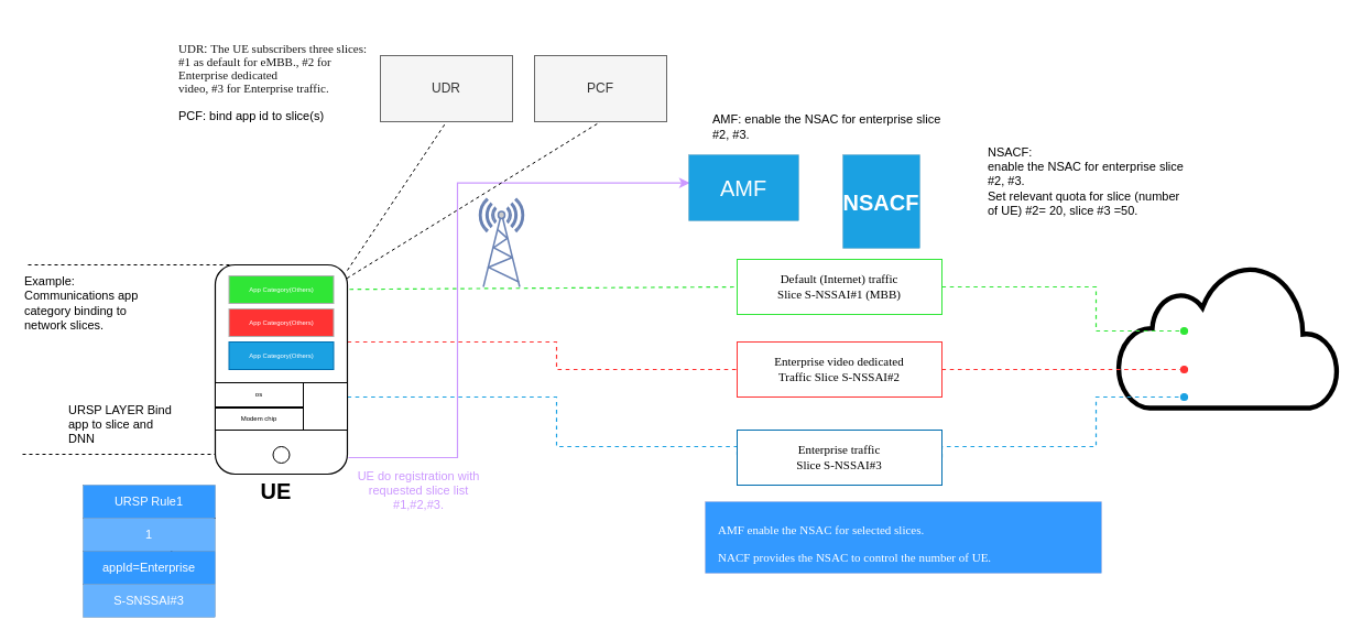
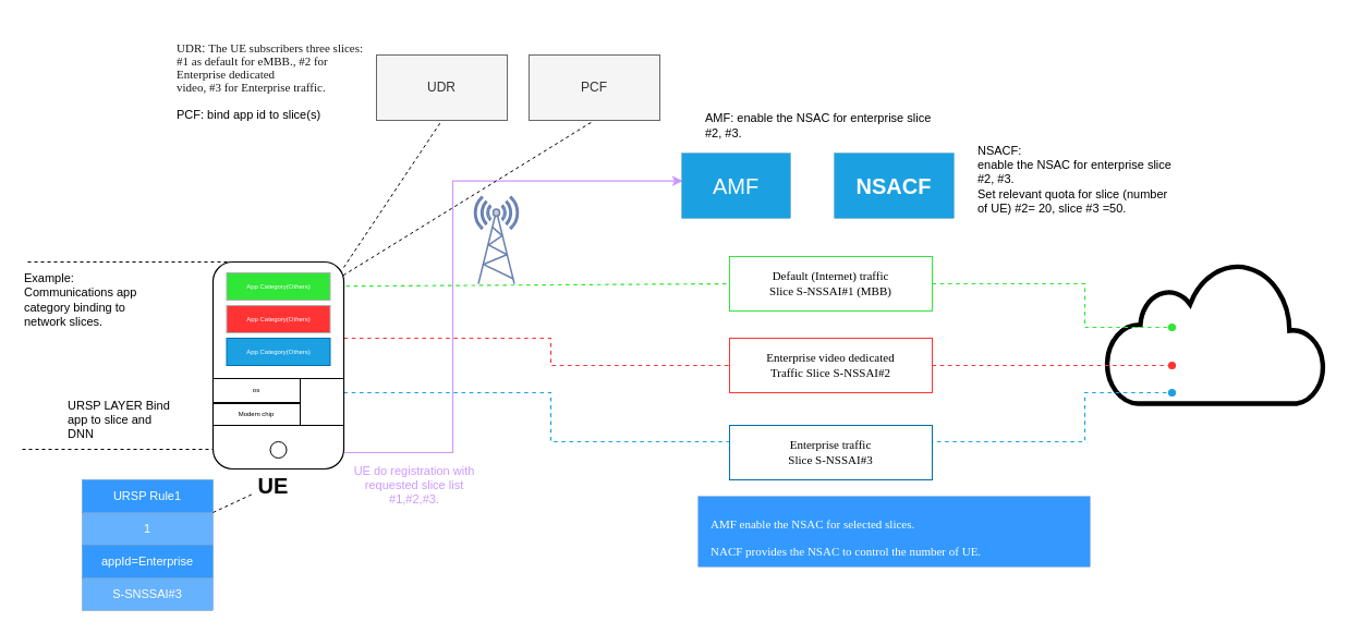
  <mxCell id="0" />
  <mxCell id="1" parent="0" />
  <mxCell id="2" value="" style="html=1;outlineConnect=0;fillColor=#FFFFFF;strokeColor=#000000;gradientColor=none;gradientDirection=north;strokeWidth=2;shape=mxgraph.networks.cloud;fontColor=#ffffff;fontSize=20;" parent="1" vertex="1"><mxGeometry x="1015" y="240" width="200" height="130" as="geometry" /></mxCell>
  <mxCell id="3" style="rounded=0;orthogonalLoop=1;jettySize=auto;html=1;entryX=0.5;entryY=1;entryDx=0;entryDy=0;dashed=1;fontColor=#FFFFFF;endArrow=none;endFill=0;" parent="1" source="8" target="13" edge="1"><mxGeometry relative="1" as="geometry" /></mxCell>
  <mxCell id="4" style="edgeStyle=none;rounded=0;orthogonalLoop=1;jettySize=auto;html=1;entryX=0;entryY=0.5;entryDx=0;entryDy=0;dashed=1;strokeColor=#30E636;strokeWidth=1.2;fontSize=20;fontColor=#000000;endArrow=none;endFill=0;exitX=1.016;exitY=0.117;exitDx=0;exitDy=0;exitPerimeter=0;" parent="1" source="8" target="22" edge="1"><mxGeometry relative="1" as="geometry" /></mxCell>
  <mxCell id="5" style="edgeStyle=orthogonalEdgeStyle;rounded=0;orthogonalLoop=1;jettySize=auto;html=1;entryX=0;entryY=0.5;entryDx=0;entryDy=0;dashed=1;strokeColor=#FF3333;strokeWidth=1.2;fontSize=20;fontColor=#000000;endArrow=none;endFill=0;" parent="1" source="8" target="24" edge="1"><mxGeometry relative="1" as="geometry"><Array as="points"><mxPoint x="505" y="310" /><mxPoint x="505" y="335" /></Array></mxGeometry></mxCell>
  <mxCell id="6" style="edgeStyle=orthogonalEdgeStyle;rounded=0;orthogonalLoop=1;jettySize=auto;html=1;entryX=0;entryY=0.5;entryDx=0;entryDy=0;dashed=1;strokeColor=#1BA1E2;strokeWidth=1.2;fontSize=20;fontColor=#000000;endArrow=none;endFill=0;" parent="1" source="8" target="27" edge="1"><mxGeometry relative="1" as="geometry"><Array as="points"><mxPoint x="505" y="360" /><mxPoint x="505" y="405" /></Array></mxGeometry></mxCell>
  <mxCell id="7" style="edgeStyle=orthogonalEdgeStyle;rounded=0;orthogonalLoop=1;jettySize=auto;html=1;entryX=0.009;entryY=0.427;entryDx=0;entryDy=0;entryPerimeter=0;strokeColor=#CC99FF;strokeWidth=1.2;fontSize=12;fontColor=#FFFFFF;endArrow=classic;endFill=1;exitX=1.008;exitY=0.921;exitDx=0;exitDy=0;exitPerimeter=0;" parent="1" source="8" target="36" edge="1"><mxGeometry relative="1" as="geometry"><Array as="points"><mxPoint x="415" y="415" /><mxPoint x="415" y="166" /></Array></mxGeometry></mxCell>
  <mxCell id="8" value="" style="rounded=1;whiteSpace=wrap;html=1;strokeWidth=1.2;" parent="1" vertex="1"><mxGeometry x="195" y="240" width="120" height="190" as="geometry" /></mxCell>
  <mxCell id="9" value="&lt;font color=&quot;#ffffff&quot; style=&quot;font-size: 6px;&quot;&gt;App Category(Others)&lt;/font&gt;" style="rounded=0;whiteSpace=wrap;html=1;strokeColor=#ADADAD;fillColor=#30E636;fontSize=6;" parent="1" vertex="1"><mxGeometry x="207.5" y="250" width="95" height="25" as="geometry" /></mxCell>
  <mxCell id="10" style="edgeStyle=none;rounded=0;orthogonalLoop=1;jettySize=auto;html=1;entryX=0.5;entryY=1;entryDx=0;entryDy=0;dashed=1;fontColor=#FFFFFF;endArrow=none;endFill=0;exitX=0.997;exitY=0.064;exitDx=0;exitDy=0;exitPerimeter=0;" parent="1" source="8" target="14" edge="1"><mxGeometry relative="1" as="geometry" /></mxCell>
  <mxCell id="11" value="&lt;font color=&quot;#ffffff&quot; style=&quot;font-size: 6px;&quot;&gt;App Category(Others)&lt;/font&gt;" style="rounded=0;whiteSpace=wrap;html=1;strokeColor=#ADADAD;fillColor=#FF3333;fontSize=6;" parent="1" vertex="1"><mxGeometry x="207.5" y="280" width="95" height="25" as="geometry" /></mxCell>
  <mxCell id="12" value="&lt;font color=&quot;#ffffff&quot; style=&quot;font-size: 6px;&quot;&gt;App Category(Others)&lt;/font&gt;" style="rounded=0;whiteSpace=wrap;html=1;strokeColor=#006EAF;fillColor=#1ba1e2;fontColor=#ffffff;fontSize=6;" parent="1" vertex="1"><mxGeometry x="207.5" y="310" width="95" height="25" as="geometry" /></mxCell>
  <mxCell id="13" value="UDR" style="rounded=0;whiteSpace=wrap;html=1;strokeColor=#666666;fontColor=#333333;fillColor=#f5f5f5;" parent="1" vertex="1"><mxGeometry x="345" y="50" width="120" height="60" as="geometry" /></mxCell>
  <mxCell id="14" value="PCF" style="rounded=0;whiteSpace=wrap;html=1;strokeColor=#666666;fontColor=#333333;fillColor=#f5f5f5;" parent="1" vertex="1"><mxGeometry x="485" y="50" width="120" height="60" as="geometry" /></mxCell>
  <mxCell id="15" value="" style="rounded=0;whiteSpace=wrap;html=1;fontSize=6;" parent="1" vertex="1"><mxGeometry x="195" y="347" width="120" height="43" as="geometry" /></mxCell>
  <mxCell id="16" value="" style="ellipse;whiteSpace=wrap;html=1;aspect=fixed;fontSize=6;" parent="1" vertex="1"><mxGeometry x="247.5" y="405" width="15" height="15" as="geometry" /></mxCell>
  <mxCell id="17" value="Modem chip" style="rounded=0;whiteSpace=wrap;html=1;fontSize=6;" parent="1" vertex="1"><mxGeometry x="195" y="370" width="80" height="20" as="geometry" /></mxCell>
  <mxCell id="18" value="&lt;font color=&quot;#000000&quot; style=&quot;font-size: 20px;&quot;&gt;&lt;b style=&quot;font-size: 20px;&quot;&gt;UE&lt;/b&gt;&lt;/font&gt;" style="text;html=1;strokeColor=none;fillColor=none;align=center;verticalAlign=middle;whiteSpace=wrap;rounded=0;fontColor=#FFFFFF;fontSize=20;" parent="1" vertex="1"><mxGeometry x="232.5" y="430" width="35" height="30" as="geometry" /></mxCell>
  <mxCell id="19" value="" style="endArrow=none;dashed=1;html=1;rounded=0;fontSize=20;fontColor=#000000;" parent="1" edge="1"><mxGeometry width="50" height="50" relative="1" as="geometry"><mxPoint x="25" y="240" as="sourcePoint" /><mxPoint x="210" y="240" as="targetPoint" /><Array as="points"><mxPoint x="145" y="240" /></Array></mxGeometry></mxCell>
  <mxCell id="20" value="" style="endArrow=none;dashed=1;html=1;rounded=0;fontSize=20;fontColor=#000000;" parent="1" edge="1"><mxGeometry width="50" height="50" relative="1" as="geometry"><mxPoint x="20" y="412" as="sourcePoint" /><mxPoint x="195" y="412" as="targetPoint" /><Array as="points"><mxPoint x="130" y="412" /></Array></mxGeometry></mxCell>
  <mxCell id="21" style="edgeStyle=orthogonalEdgeStyle;rounded=0;orthogonalLoop=1;jettySize=auto;html=1;dashed=1;strokeColor=#30E636;strokeWidth=1.2;fontSize=20;fontColor=#000000;endArrow=oval;endFill=1;" parent="1" source="22" edge="1"><mxGeometry relative="1" as="geometry"><mxPoint x="1075" y="300" as="targetPoint" /><Array as="points"><mxPoint x="995" y="260" /><mxPoint x="995" y="300" /></Array></mxGeometry></mxCell>
  <mxCell id="22" value="&lt;p style=&quot;margin-top: 0pt; margin-bottom: 0pt; font-size: 11px;&quot;&gt;&lt;span style=&quot;font-size: 11px; font-family: &amp;quot;Ericsson Hilda&amp;quot;;&quot;&gt;Default (Internet) traffic&lt;br style=&quot;font-size: 11px;&quot;&gt;Slice S-NSSAI#1 (MBB)&lt;/span&gt;&lt;/p&gt;" style="rounded=0;whiteSpace=wrap;html=1;strokeColor=#30E636;fillColor=#FFFFFF;fontColor=#000000;fontSize=11;" parent="1" vertex="1"><mxGeometry x="669" y="235" width="186" height="50" as="geometry" /></mxCell>
  <mxCell id="23" style="edgeStyle=orthogonalEdgeStyle;rounded=0;orthogonalLoop=1;jettySize=auto;html=1;dashed=1;strokeColor=#FF3333;strokeWidth=1.2;fontSize=20;fontColor=#000000;endArrow=oval;endFill=1;" parent="1" source="24" edge="1"><mxGeometry relative="1" as="geometry"><mxPoint x="1075" y="335" as="targetPoint" /></mxGeometry></mxCell>
  <mxCell id="24" value="&lt;p style=&quot;margin-top: 0pt; margin-bottom: 0pt; font-size: 11px;&quot;&gt;&lt;span style=&quot;font-size: 11px; font-family: &amp;quot;Ericsson Hilda&amp;quot;;&quot;&gt;Enterprise video dedicated&lt;br style=&quot;font-size: 11px;&quot;&gt;Traffic Slice S-NSSAI#2&lt;/span&gt;&lt;/p&gt;" style="rounded=0;whiteSpace=wrap;html=1;strokeColor=#FF3333;fillColor=#FFFFFF;fontColor=#000000;fontSize=11;" parent="1" vertex="1"><mxGeometry x="669" y="310" width="186" height="50" as="geometry" /></mxCell>
  <mxCell id="25" style="edgeStyle=none;rounded=0;orthogonalLoop=1;jettySize=auto;html=1;exitX=0.5;exitY=1;exitDx=0;exitDy=0;dashed=1;strokeColor=#1BA1E2;strokeWidth=1.2;fontSize=11;fontColor=#000000;endArrow=none;endFill=0;" parent="1" source="24" target="24" edge="1"><mxGeometry relative="1" as="geometry" /></mxCell>
  <mxCell id="26" style="edgeStyle=orthogonalEdgeStyle;rounded=0;orthogonalLoop=1;jettySize=auto;html=1;dashed=1;strokeColor=#1BA1E2;strokeWidth=1.2;fontSize=20;fontColor=#000000;endArrow=oval;endFill=1;exitX=1;exitY=0.5;exitDx=0;exitDy=0;" parent="1" source="27" edge="1"><mxGeometry relative="1" as="geometry"><mxPoint x="1075" y="360" as="targetPoint" /><Array as="points"><mxPoint x="995" y="405" /><mxPoint x="995" y="360" /></Array><mxPoint x="895" y="402" as="sourcePoint" /></mxGeometry></mxCell>
  <mxCell id="27" value="&lt;p style=&quot;margin-top: 0pt; margin-bottom: 0pt; font-size: 11px;&quot;&gt;&lt;span style=&quot;font-size: 11px; font-family: &amp;quot;Ericsson Hilda&amp;quot;;&quot;&gt;Enterprise traffic &lt;br style=&quot;font-size: 11px;&quot;&gt;Slice S-NSSAI#3&lt;/span&gt;&lt;/p&gt;" style="rounded=0;whiteSpace=wrap;html=1;strokeColor=#006EAF;fillColor=#FFFFFF;fontColor=#000000;fontSize=11;" parent="1" vertex="1"><mxGeometry x="669" y="390" width="186" height="50" as="geometry" /></mxCell>
  <mxCell id="28" value="" style="rounded=0;whiteSpace=wrap;html=1;strokeColor=#000000;strokeWidth=0;fontSize=11;fontColor=#FFFFFF;fillColor=#FFFFFF;" parent="1" vertex="1"><mxGeometry x="75" y="440" width="120" height="120" as="geometry" /></mxCell>
  <mxCell id="29" value="&lt;font style=&quot;font-size: 11px;&quot;&gt;URSP Rule1&lt;/font&gt;" style="rounded=0;whiteSpace=wrap;html=1;strokeColor=#000000;strokeWidth=0;fontSize=11;fontColor=#FFFFFF;fillColor=#3399FF;" parent="1" vertex="1"><mxGeometry x="75" y="440" width="120" height="30" as="geometry" /></mxCell>
- <mxCell id="30" style="rounded=0;orthogonalLoop=1;jettySize=auto;html=1;dashed=1;strokeColor=#000000;strokeWidth=1;fontSize=12;fontColor=#FFFFFF;endArrow=none;endFill=0;exitX=1;exitY=0;exitDx=0;exitDy=0;" parent="1" source="31" target="32" edge="1"><mxGeometry relative="1" as="geometry" /></mxCell>
+ <mxCell id="30" style="rounded=0;orthogonalLoop=1;jettySize=auto;html=1;entryX=0;entryY=0.75;entryDx=0;entryDy=0;dashed=1;strokeColor=#000000;strokeWidth=1;fontSize=12;fontColor=#FFFFFF;endArrow=none;endFill=0;exitX=1;exitY=0;exitDx=0;exitDy=0;" parent="1" source="31" target="18" edge="1"><mxGeometry relative="1" as="geometry" /></mxCell>
  <mxCell id="31" value="&lt;font style=&quot;font-size: 11px;&quot;&gt;1&lt;/font&gt;" style="rounded=0;whiteSpace=wrap;html=1;strokeColor=#000000;strokeWidth=0;fontSize=11;fontColor=#FFFFFF;fillColor=#66B2FF;" parent="1" vertex="1"><mxGeometry x="75" y="470" width="120" height="30" as="geometry" /></mxCell>
  <mxCell id="32" value="appId=Enterprise" style="rounded=0;whiteSpace=wrap;html=1;strokeColor=#000000;strokeWidth=0;fontSize=11;fontColor=#FFFFFF;fillColor=#3399FF;" parent="1" vertex="1"><mxGeometry x="75" y="500" width="120" height="30" as="geometry" /></mxCell>
  <mxCell id="33" value="S-SNSSAI#3" style="rounded=0;whiteSpace=wrap;html=1;strokeColor=#000000;strokeWidth=0;fontSize=11;fontColor=#FFFFFF;fillColor=#66B2FF;" parent="1" vertex="1"><mxGeometry x="75" y="530" width="120" height="30" as="geometry" /></mxCell>
  <mxCell id="34" value="Example:&lt;br style=&quot;font-size: 11px;&quot;&gt;Communications app category binding to network slices." style="text;html=1;strokeColor=none;fillColor=none;align=left;verticalAlign=middle;whiteSpace=wrap;rounded=0;strokeWidth=0;fontSize=11;fontColor=#000000;" parent="1" vertex="1"><mxGeometry x="20" y="260" width="120" height="30" as="geometry" /></mxCell>
  <mxCell id="35" value="URSP LAYER Bind app to slice and DNN" style="text;html=1;strokeColor=none;fillColor=none;align=left;verticalAlign=middle;whiteSpace=wrap;rounded=0;strokeWidth=0;fontSize=11;fontColor=#000000;" parent="1" vertex="1"><mxGeometry x="60" y="370" width="100" height="30" as="geometry" /></mxCell>
  <mxCell id="36" value="&lt;span style=&quot;font-size: 20px;&quot;&gt;&lt;font color=&quot;#ffffff&quot; style=&quot;font-size: 20px;&quot;&gt;AMF&lt;/font&gt;&lt;/span&gt;" style="rounded=0;whiteSpace=wrap;html=1;strokeColor=#000000;strokeWidth=0;fontSize=20;fontColor=#000000;fillColor=#1BA1E2;fontStyle=0" parent="1" vertex="1"><mxGeometry x="625" y="140" width="100" height="60" as="geometry" /></mxCell>
- <mxCell id="37" value="&lt;b style=&quot;font-size: 20px;&quot;&gt;&lt;font color=&quot;#ffffff&quot; style=&quot;font-size: 20px;&quot;&gt;NSACF&lt;/font&gt;&lt;/b&gt;" style="rounded=0;whiteSpace=wrap;html=1;strokeColor=#000000;strokeWidth=0;fontSize=20;fontColor=#000000;fillColor=#1BA1E2;" parent="1" vertex="1"><mxGeometry x="765" y="140" width="70" height="85" as="geometry" /></mxCell>
+ <mxCell id="37" value="&lt;b style=&quot;font-size: 20px;&quot;&gt;&lt;font color=&quot;#ffffff&quot; style=&quot;font-size: 20px;&quot;&gt;NSACF&lt;/font&gt;&lt;/b&gt;" style="rounded=0;whiteSpace=wrap;html=1;strokeColor=#000000;strokeWidth=0;fontSize=20;fontColor=#000000;fillColor=#1BA1E2;" parent="1" vertex="1"><mxGeometry x="765" y="140" width="110" height="60" as="geometry" /></mxCell>
  <mxCell id="38" value="&lt;font color=&quot;#cc99ff&quot; style=&quot;font-size: 11px;&quot;&gt;UE do registration with requested slice list #1,#2,#3.&lt;/font&gt;" style="text;html=1;strokeColor=none;fillColor=none;align=center;verticalAlign=middle;whiteSpace=wrap;rounded=0;strokeWidth=1.2;fontSize=11;fontColor=#FFFFFF;" parent="1" vertex="1"><mxGeometry x="315" y="430" width="130" height="30" as="geometry" /></mxCell>
  <mxCell id="39" value="" style="fontColor=#0066CC;verticalAlign=top;verticalLabelPosition=bottom;labelPosition=center;align=center;html=1;outlineConnect=0;fillColor=#CCCCCC;strokeColor=#6881B3;gradientColor=none;gradientDirection=north;strokeWidth=2;shape=mxgraph.networks.radio_tower;fontSize=12;" parent="1" vertex="1"><mxGeometry x="435" y="180" width="40" height="80" as="geometry" /></mxCell>
  <mxCell id="40" value="&lt;p style=&quot;font-size: 11px;&quot;&gt;&lt;span style=&quot;font-size: 11px; font-family: &amp;quot;Ericsson Hilda&amp;quot;;&quot;&gt;AMF enable the NSAC for selected slices.&lt;/span&gt;&lt;/p&gt;&lt;span style=&quot;font-family: &amp;quot;Ericsson Hilda&amp;quot;;&quot;&gt;NACF provides the NSAC to control&amp;nbsp;&lt;/span&gt;&lt;span style=&quot;font-family: &amp;quot;Ericsson Hilda&amp;quot;;&quot;&gt;the number of UE.&lt;/span&gt;" style="rounded=0;whiteSpace=wrap;html=1;strokeColor=#FF3333;strokeWidth=0;fontSize=11;fontColor=#FFFFFF;fillColor=#3399FF;align=left;spacingLeft=10;" parent="1" vertex="1"><mxGeometry x="640" y="455" width="360" height="65" as="geometry" /></mxCell>
  <mxCell id="41" value="&lt;p style=&quot;margin-top: 0pt; margin-bottom: 0pt; font-size: 11px;&quot;&gt;&lt;span style=&quot;font-size: 11px;&quot;&gt;AMF: enable the NSAC for enterprise slice #2, #3.&lt;/span&gt;&lt;/p&gt;" style="text;html=1;strokeColor=none;fillColor=none;align=left;verticalAlign=middle;whiteSpace=wrap;rounded=0;fontSize=11;" vertex="1" parent="1"><mxGeometry x="645" y="100" width="210" height="30" as="geometry" /></mxCell>
  <mxCell id="42" value="&lt;p style=&quot;margin-top: 0pt; margin-bottom: 0pt; font-size: 11px;&quot;&gt;&lt;span style=&quot;font-size: 11px;&quot;&gt;NSACF:&lt;br style=&quot;font-size: 11px;&quot;&gt;enable the NSAC for enterprise slice #2, #3.&lt;/span&gt;&lt;span style=&quot;background-color: initial; font-size: 11px;&quot;&gt;&amp;nbsp;&amp;nbsp;&lt;/span&gt;&lt;/p&gt;&lt;span style=&quot;font-size: 11px;&quot;&gt;Set relevant quota for slice (number of UE) #2= 20, slice #3 =50.&lt;/span&gt;&lt;p style=&quot;font-size: 11px;&quot;&gt;&lt;/p&gt;" style="text;html=1;strokeColor=none;fillColor=none;align=left;verticalAlign=middle;whiteSpace=wrap;rounded=0;fontSize=11;" vertex="1" parent="1"><mxGeometry x="895" y="130" width="180" height="80" as="geometry" /></mxCell>
  <mxCell id="43" value="&lt;p style=&quot;line-height: normal; margin: 7.99pt 0in 0pt; text-indent: 0in; direction: ltr; unicode-bidi: embed; vertical-align: baseline; word-break: normal; font-size: 11px;&quot;&gt;&lt;font style=&quot;font-size: 11px;&quot;&gt;&lt;span style=&quot;font-family: &amp;quot;Ericsson Hilda&amp;quot;; font-variant-numeric: normal; font-variant-east-asian: normal; color: rgb(24, 24, 24); letter-spacing: 0pt; vertical-align: baseline;&quot;&gt;UDR&lt;/span&gt;:&amp;nbsp;&lt;span style=&quot;font-family: &amp;quot;Ericsson Hilda&amp;quot;; font-variant-numeric: normal; font-variant-east-asian: normal; color: rgb(24, 24, 24); letter-spacing: 0pt; vertical-align: baseline;&quot;&gt;The UE subscribers three slices: #1 as default for &lt;/span&gt;&lt;span style=&quot;font-family: &amp;quot;Ericsson Hilda&amp;quot;; font-variant-numeric: normal; font-variant-east-asian: normal; color: rgb(24, 24, 24); letter-spacing: 0pt; vertical-align: baseline;&quot;&gt;eMBB&lt;/span&gt;&lt;span style=&quot;font-family: &amp;quot;Ericsson Hilda&amp;quot;; font-variant-numeric: normal; font-variant-east-asian: normal; color: rgb(24, 24, 24); letter-spacing: 0pt; vertical-align: baseline;&quot;&gt;., #2 for Enterprise dedicated&lt;br&gt;video, #3 for Enterprise traffic.&lt;/span&gt;&lt;/font&gt;&lt;/p&gt;&lt;font style=&quot;font-size: 11px;&quot;&gt;&lt;br&gt;&lt;span style=&quot;text-indent: 0in; background-color: initial;&quot;&gt;PCF: bind app id to slice(s)&lt;/span&gt;&lt;br&gt;&lt;/font&gt;&lt;p style=&quot;line-height: normal; margin-top: 7.99pt; margin-left: 0in; margin-right: 0in; text-indent: 0in; unicode-bidi: embed; vertical-align: baseline; word-break: normal; font-size: 11px;&quot;&gt;&lt;/p&gt;" style="text;html=1;strokeColor=none;fillColor=none;align=left;verticalAlign=middle;whiteSpace=wrap;rounded=0;fontSize=6;" vertex="1" parent="1"><mxGeometry x="160" y="20" width="180" height="110" as="geometry" /></mxCell>
  <mxCell id="44" value="os" style="rounded=0;whiteSpace=wrap;html=1;fontSize=6;" vertex="1" parent="1"><mxGeometry x="195" y="347" width="80" height="22" as="geometry" /></mxCell>
